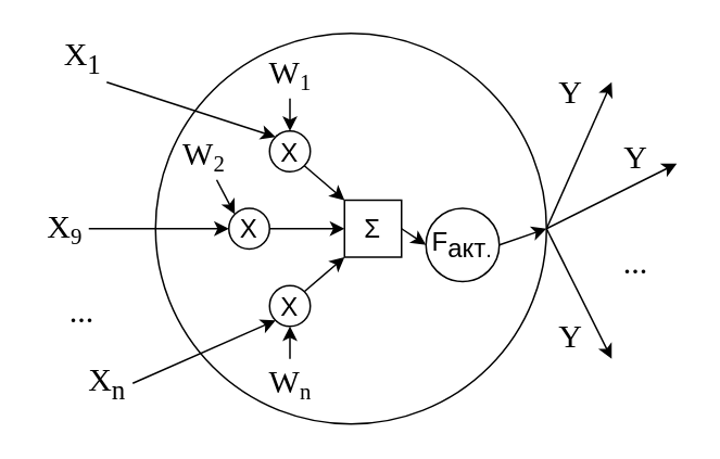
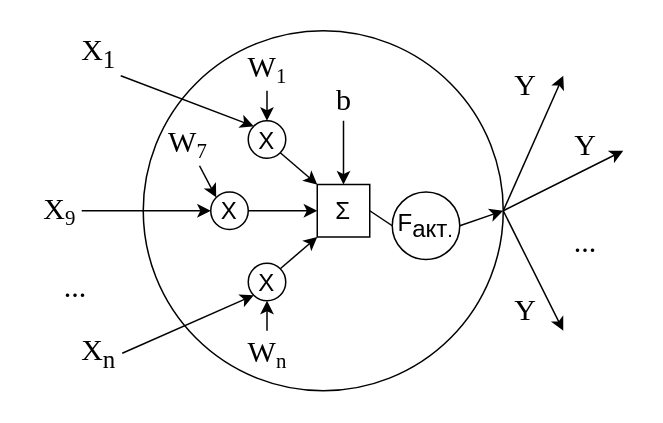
  <mxCell id="0" />
  <mxCell id="1" parent="0" />
  <mxCell id="2" value="" style="ellipse;whiteSpace=wrap;html=1;aspect=fixed;" vertex="1" parent="1"><mxGeometry x="95" y="20" width="240" height="240" as="geometry" /></mxCell>
- <mxCell id="3" value="&lt;font style=&quot;font-size: 20px;&quot;&gt;X&lt;sub&gt;1&lt;/sub&gt;&lt;/font&gt;" style="text;html=1;align=center;verticalAlign=middle;whiteSpace=wrap;rounded=0;fontFamily=Times New Roman;" vertex="1" parent="1"><mxGeometry x="36" y="20" width="29" height="30" as="geometry" /></mxCell>
+ <mxCell id="3" value="&lt;font style=&quot;font-size: 20px;&quot;&gt;X&lt;sub&gt;1&lt;/sub&gt;&lt;/font&gt;" style="text;html=1;align=center;verticalAlign=middle;whiteSpace=wrap;rounded=0;fontFamily=Times New Roman;" vertex="1" parent="1"><mxGeometry x="51" y="20" width="29" height="30" as="geometry" /></mxCell>
  <mxCell id="4" style="edgeStyle=orthogonalEdgeStyle;rounded=0;orthogonalLoop=1;jettySize=auto;html=1;entryX=0;entryY=0.5;entryDx=0;entryDy=0;" edge="1" parent="1" source="5" target="20"><mxGeometry relative="1" as="geometry" /></mxCell>
  <mxCell id="5" value="&lt;font style=&quot;font-size: 20px;&quot;&gt;X&lt;/font&gt;&lt;font style=&quot;font-size: 16.667px;&quot;&gt;&lt;sub&gt;9&lt;/sub&gt;&lt;/font&gt;" style="text;html=1;align=center;verticalAlign=middle;whiteSpace=wrap;rounded=0;fontFamily=Times New Roman;" vertex="1" parent="1"><mxGeometry x="25" y="125" width="29" height="30" as="geometry" /></mxCell>
  <mxCell id="6" value="&lt;span style=&quot;font-size: 20px;&quot;&gt;...&lt;/span&gt;" style="text;html=1;align=center;verticalAlign=middle;whiteSpace=wrap;rounded=0;fontFamily=Times New Roman;" vertex="1" parent="1"><mxGeometry x="20" y="175" width="60" height="30" as="geometry" /></mxCell>
  <mxCell id="7" value="&lt;span style=&quot;font-size: 20px;&quot;&gt;X&lt;sub&gt;n&lt;/sub&gt;&lt;/span&gt;" style="text;html=1;align=center;verticalAlign=middle;whiteSpace=wrap;rounded=0;fontFamily=Times New Roman;" vertex="1" parent="1"><mxGeometry x="50" y="220" width="31" height="30" as="geometry" /></mxCell>
  <mxCell id="8" value="&lt;span style=&quot;font-size: 20px;&quot;&gt;...&lt;/span&gt;" style="text;html=1;align=center;verticalAlign=middle;whiteSpace=wrap;rounded=0;fontFamily=Times New Roman;" vertex="1" parent="1"><mxGeometry x="360" y="145" width="60" height="30" as="geometry" /></mxCell>
  <mxCell id="9" value="&lt;span style=&quot;font-family: &amp;quot;YS Text&amp;quot;, Arial, Helvetica, &amp;quot;Arial Unicode MS&amp;quot;, sans-serif; text-align: start; background-color: rgb(255, 255, 255);&quot;&gt;&lt;font style=&quot;font-size: 16px;&quot;&gt;Σ&lt;/font&gt;&lt;/span&gt;" style="whiteSpace=wrap;html=1;aspect=fixed;fontColor=#000000;" vertex="1" parent="1"><mxGeometry x="211" y="122.5" width="35" height="35" as="geometry" /></mxCell>
  <mxCell id="10" value="&lt;font style=&quot;font-size: 16px;&quot;&gt;&lt;font style=&quot;font-size: 16px;&quot;&gt;F&lt;/font&gt;&lt;sub style=&quot;&quot;&gt;&lt;font style=&quot;font-size: 16px;&quot;&gt;акт&lt;/font&gt;.&lt;/sub&gt;&lt;/font&gt;" style="ellipse;whiteSpace=wrap;html=1;aspect=fixed;" vertex="1" parent="1"><mxGeometry x="261" y="127.5" width="45" height="45" as="geometry" /></mxCell>
- <mxCell id="11" value="" style="endArrow=classic;html=1;rounded=0;exitX=1;exitY=0.5;exitDx=0;exitDy=0;entryX=0;entryY=0.5;entryDx=0;entryDy=0;" edge="1" parent="1" source="9" target="10"><mxGeometry width="50" height="50" relative="1" as="geometry"><mxPoint x="245" y="110" as="sourcePoint" /><mxPoint x="295" y="60" as="targetPoint" /></mxGeometry></mxCell>
+ <mxCell id="11" value="" style="endArrow=none;html=1;rounded=0;exitX=1;exitY=0.5;exitDx=0;exitDy=0;entryX=0;entryY=0.5;entryDx=0;entryDy=0;" edge="1" parent="1" source="9" target="10"><mxGeometry width="50" height="50" relative="1" as="geometry"><mxPoint x="245" y="110" as="sourcePoint" /><mxPoint x="295" y="60" as="targetPoint" /></mxGeometry></mxCell>
  <mxCell id="12" value="" style="endArrow=classic;html=1;rounded=0;exitX=1;exitY=0.5;exitDx=0;exitDy=0;entryX=1;entryY=0.5;entryDx=0;entryDy=0;" edge="1" parent="1" source="10" target="2"><mxGeometry width="50" height="50" relative="1" as="geometry"><mxPoint x="245" y="110" as="sourcePoint" /><mxPoint x="295" y="60" as="targetPoint" /></mxGeometry></mxCell>
  <mxCell id="13" value="" style="endArrow=classic;html=1;rounded=0;exitX=1;exitY=0.5;exitDx=0;exitDy=0;entryX=0;entryY=1;entryDx=0;entryDy=0;" edge="1" parent="1" source="2"><mxGeometry width="50" height="50" relative="1" as="geometry"><mxPoint x="245" y="110" as="sourcePoint" /><mxPoint x="375" y="50" as="targetPoint" /></mxGeometry></mxCell>
  <mxCell id="14" value="&lt;span style=&quot;font-size: 20px;&quot;&gt;Y&lt;/span&gt;" style="text;html=1;align=center;verticalAlign=middle;whiteSpace=wrap;rounded=0;fontFamily=Times New Roman;" vertex="1" parent="1"><mxGeometry x="335" y="40" width="30" height="30" as="geometry" /></mxCell>
  <mxCell id="15" value="" style="endArrow=classic;html=1;rounded=0;exitX=1;exitY=0.5;exitDx=0;exitDy=0;" edge="1" parent="1" source="2"><mxGeometry width="50" height="50" relative="1" as="geometry"><mxPoint x="245" y="110" as="sourcePoint" /><mxPoint x="415" y="100" as="targetPoint" /></mxGeometry></mxCell>
  <mxCell id="16" value="&lt;span style=&quot;font-size: 20px;&quot;&gt;Y&lt;/span&gt;" style="text;html=1;align=center;verticalAlign=middle;whiteSpace=wrap;rounded=0;fontFamily=Times New Roman;" vertex="1" parent="1"><mxGeometry x="375" y="80" width="30" height="30" as="geometry" /></mxCell>
  <mxCell id="17" value="" style="endArrow=classic;html=1;rounded=0;exitX=1;exitY=0.5;exitDx=0;exitDy=0;" edge="1" parent="1" source="2"><mxGeometry width="50" height="50" relative="1" as="geometry"><mxPoint x="245" y="230" as="sourcePoint" /><mxPoint x="375" y="220" as="targetPoint" /></mxGeometry></mxCell>
  <mxCell id="18" value="&lt;span style=&quot;font-size: 20px;&quot;&gt;Y&lt;/span&gt;" style="text;html=1;align=center;verticalAlign=middle;whiteSpace=wrap;rounded=0;fontFamily=Times New Roman;" vertex="1" parent="1"><mxGeometry x="335" y="190" width="30" height="30" as="geometry" /></mxCell>
  <mxCell id="19" value="&lt;span style=&quot;font-size: 16px;&quot;&gt;Х&lt;/span&gt;" style="ellipse;whiteSpace=wrap;html=1;aspect=fixed;" vertex="1" parent="1"><mxGeometry x="165" y="80" width="25" height="25" as="geometry" /></mxCell>
  <mxCell id="20" value="&lt;span style=&quot;font-size: 16px;&quot;&gt;Х&lt;/span&gt;" style="ellipse;whiteSpace=wrap;html=1;aspect=fixed;" vertex="1" parent="1"><mxGeometry x="140" y="127.5" width="25" height="25" as="geometry" /></mxCell>
  <mxCell id="21" value="&lt;span style=&quot;font-size: 16px;&quot;&gt;Х&lt;/span&gt;" style="ellipse;whiteSpace=wrap;html=1;aspect=fixed;" vertex="1" parent="1"><mxGeometry x="165" y="175" width="25" height="25" as="geometry" /></mxCell>
  <mxCell id="22" value="" style="endArrow=classic;html=1;rounded=0;exitX=1;exitY=1;exitDx=0;exitDy=0;entryX=0;entryY=0;entryDx=0;entryDy=0;" edge="1" parent="1" source="19" target="9"><mxGeometry width="50" height="50" relative="1" as="geometry"><mxPoint x="245" y="110" as="sourcePoint" /><mxPoint x="295" y="60" as="targetPoint" /></mxGeometry></mxCell>
  <mxCell id="23" value="" style="endArrow=classic;html=1;rounded=0;exitX=1;exitY=0;exitDx=0;exitDy=0;entryX=0;entryY=1;entryDx=0;entryDy=0;" edge="1" parent="1" source="21" target="9"><mxGeometry width="50" height="50" relative="1" as="geometry"><mxPoint x="245" y="110" as="sourcePoint" /><mxPoint x="295" y="60" as="targetPoint" /></mxGeometry></mxCell>
  <mxCell id="24" value="" style="endArrow=classic;html=1;rounded=0;exitX=1;exitY=0.5;exitDx=0;exitDy=0;entryX=0;entryY=0.5;entryDx=0;entryDy=0;" edge="1" parent="1" source="20" target="9"><mxGeometry width="50" height="50" relative="1" as="geometry"><mxPoint x="245" y="110" as="sourcePoint" /><mxPoint x="295" y="60" as="targetPoint" /></mxGeometry></mxCell>
  <mxCell id="25" value="" style="endArrow=classic;html=1;rounded=0;entryX=0;entryY=0;entryDx=0;entryDy=0;exitX=1;exitY=1;exitDx=0;exitDy=0;" edge="1" parent="1" source="3" target="19"><mxGeometry width="50" height="50" relative="1" as="geometry"><mxPoint x="245" y="110" as="sourcePoint" /><mxPoint x="295" y="60" as="targetPoint" /></mxGeometry></mxCell>
  <mxCell id="26" value="" style="endArrow=classic;html=1;rounded=0;exitX=1;exitY=0.5;exitDx=0;exitDy=0;entryX=0;entryY=1;entryDx=0;entryDy=0;" edge="1" parent="1" source="7" target="21"><mxGeometry width="50" height="50" relative="1" as="geometry"><mxPoint x="245" y="110" as="sourcePoint" /><mxPoint x="295" y="60" as="targetPoint" /></mxGeometry></mxCell>
+ <mxCell id="27" style="edgeStyle=orthogonalEdgeStyle;rounded=0;orthogonalLoop=1;jettySize=auto;html=1;entryX=0.5;entryY=0;entryDx=0;entryDy=0;" edge="1" parent="1" source="28" target="9"><mxGeometry relative="1" as="geometry" /></mxCell>
+ <mxCell id="28" value="&lt;span style=&quot;font-size: 20px;&quot;&gt;b&lt;/span&gt;" style="text;html=1;align=center;verticalAlign=middle;whiteSpace=wrap;rounded=0;fontFamily=Times New Roman;" vertex="1" parent="1"><mxGeometry x="213.5" y="50" width="30" height="30" as="geometry" /></mxCell>
  <mxCell id="29" value="&lt;span style=&quot;font-size: 20px;&quot;&gt;W&lt;/span&gt;&lt;span style=&quot;font-size: 16.667px;&quot;&gt;&lt;sub&gt;1&lt;/sub&gt;&lt;/span&gt;" style="text;html=1;align=center;verticalAlign=middle;whiteSpace=wrap;rounded=0;fontFamily=Times New Roman;" vertex="1" parent="1"><mxGeometry x="162.5" y="30" width="30" height="30" as="geometry" /></mxCell>
- <mxCell id="30" value="&lt;span style=&quot;font-size: 20px;&quot;&gt;W&lt;/span&gt;&lt;span style=&quot;font-size: 16.667px;&quot;&gt;&lt;sub&gt;2&lt;/sub&gt;&lt;/span&gt;" style="text;html=1;align=center;verticalAlign=middle;whiteSpace=wrap;rounded=0;fontFamily=Times New Roman;" vertex="1" parent="1"><mxGeometry x="110" y="80" width="30" height="30" as="geometry" /></mxCell>
+ <mxCell id="30" value="&lt;span style=&quot;font-size: 20px;&quot;&gt;W&lt;/span&gt;&lt;span style=&quot;font-size: 16.667px;&quot;&gt;&lt;sub&gt;7&lt;/sub&gt;&lt;/span&gt;" style="text;html=1;align=center;verticalAlign=middle;whiteSpace=wrap;rounded=0;fontFamily=Times New Roman;" vertex="1" parent="1"><mxGeometry x="110" y="80" width="30" height="30" as="geometry" /></mxCell>
  <mxCell id="31" value="&lt;span style=&quot;font-size: 20px;&quot;&gt;W&lt;/span&gt;&lt;span style=&quot;font-size: 16.667px;&quot;&gt;&lt;sub&gt;n&lt;/sub&gt;&lt;/span&gt;" style="text;html=1;align=center;verticalAlign=middle;whiteSpace=wrap;rounded=0;fontFamily=Times New Roman;" vertex="1" parent="1"><mxGeometry x="162.5" y="220" width="30" height="30" as="geometry" /></mxCell>
  <mxCell id="32" value="" style="endArrow=classic;html=1;rounded=0;exitX=0.5;exitY=0;exitDx=0;exitDy=0;entryX=0.5;entryY=1;entryDx=0;entryDy=0;" edge="1" parent="1" source="31" target="21"><mxGeometry width="50" height="50" relative="1" as="geometry"><mxPoint x="245" y="110" as="sourcePoint" /><mxPoint x="295" y="60" as="targetPoint" /></mxGeometry></mxCell>
  <mxCell id="33" value="" style="endArrow=classic;html=1;rounded=0;exitX=0.5;exitY=1;exitDx=0;exitDy=0;entryX=0.5;entryY=0;entryDx=0;entryDy=0;" edge="1" parent="1" source="29" target="19"><mxGeometry width="50" height="50" relative="1" as="geometry"><mxPoint x="175" y="130" as="sourcePoint" /><mxPoint x="225" y="80" as="targetPoint" /></mxGeometry></mxCell>
  <mxCell id="34" value="" style="endArrow=classic;html=1;rounded=0;entryX=0;entryY=0;entryDx=0;entryDy=0;exitX=0.75;exitY=1;exitDx=0;exitDy=0;" edge="1" parent="1" source="30" target="20"><mxGeometry width="50" height="50" relative="1" as="geometry"><mxPoint x="205" y="180" as="sourcePoint" /><mxPoint x="255" y="130" as="targetPoint" /></mxGeometry></mxCell>
